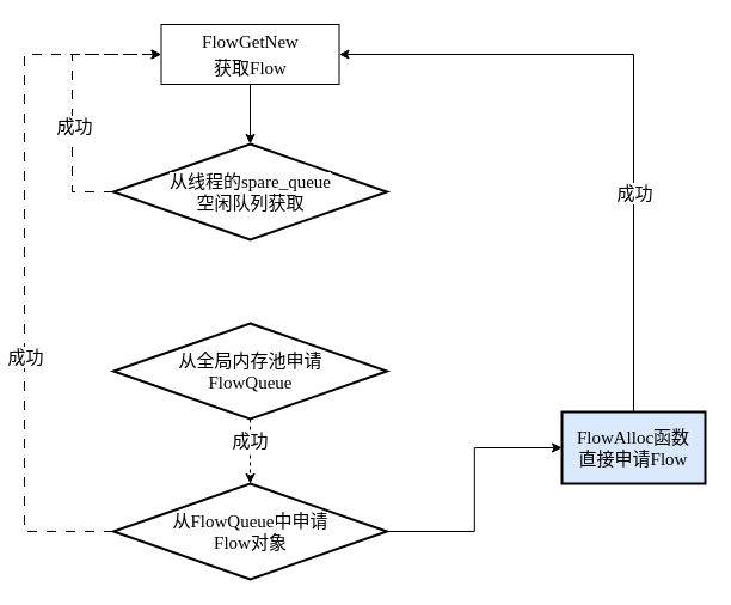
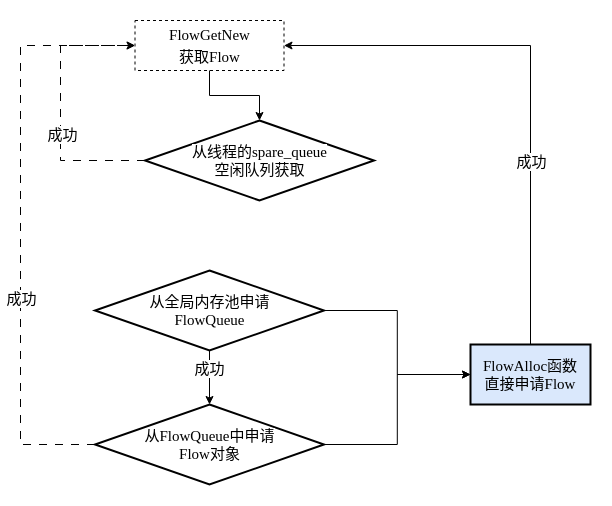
  <mxCell id="0" />
  <mxCell id="1" parent="0" />
  <mxCell id="2" value="" style="edgeStyle=orthogonalEdgeStyle;rounded=0;orthogonalLoop=1;jettySize=auto;html=1;fontFamily=Times New Roman;fontSize=15;" edge="1" parent="1" source="3" target="6"><mxGeometry relative="1" as="geometry" /></mxCell>
- <mxCell id="3" value="&lt;div style=&quot;background-color: rgb(255, 255, 255); line-height: 22px; white-space: pre;&quot;&gt;FlowGetNew&lt;br&gt;获取Flow&lt;/div&gt;" style="rounded=0;whiteSpace=wrap;html=1;fillColor=none;fontFamily=Times New Roman;fontSize=15;" parent="1" vertex="1"><mxGeometry x="134.5" y="20" width="149" height="50" as="geometry" /></mxCell>
+ <mxCell id="3" value="&lt;div style=&quot;background-color: rgb(255, 255, 255); line-height: 22px; white-space: pre;&quot;&gt;FlowGetNew&lt;br&gt;获取Flow&lt;/div&gt;" style="rounded=0;whiteSpace=wrap;html=1;fillColor=none;fontFamily=Times New Roman;fontSize=15;dashed=1;" parent="1" vertex="1"><mxGeometry x="134.5" y="20" width="149" height="50" as="geometry" /></mxCell>
  <mxCell id="4" style="edgeStyle=orthogonalEdgeStyle;rounded=0;orthogonalLoop=1;jettySize=auto;html=1;exitX=0;exitY=0.5;exitDx=0;exitDy=0;exitPerimeter=0;entryX=0;entryY=0.5;entryDx=0;entryDy=0;fontFamily=Times New Roman;fontSize=15;dashed=1;dashPattern=8 8;" edge="1" parent="1" source="6" target="3"><mxGeometry relative="1" as="geometry"><Array as="points"><mxPoint x="60" y="160" /><mxPoint x="60" y="45" /></Array></mxGeometry></mxCell>
  <mxCell id="5" value="成功" style="edgeLabel;html=1;align=center;verticalAlign=middle;resizable=0;points=[];fontFamily=Times New Roman;fontSize=15;" vertex="1" connectable="0" parent="4"><mxGeometry x="-0.192" y="-1" relative="1" as="geometry"><mxPoint as="offset" /></mxGeometry></mxCell>
- <mxCell id="6" value="&lt;span style=&quot;white-space: pre; background-color: rgb(255, 255, 255);&quot;&gt;从线程的spare_queue&lt;/span&gt;&lt;br style=&quot;white-space: pre;&quot;&gt;&lt;span style=&quot;white-space: pre; background-color: rgb(255, 255, 255);&quot;&gt;空闲队列获取&lt;/span&gt;" style="strokeWidth=2;html=1;shape=mxgraph.flowchart.decision;whiteSpace=wrap;fontFamily=Times New Roman;fontSize=15;" vertex="1" parent="1"><mxGeometry x="94.5" y="120" width="229" height="80" as="geometry" /></mxCell>
- <mxCell id="7" value="" style="edgeStyle=orthogonalEdgeStyle;rounded=0;orthogonalLoop=1;jettySize=auto;html=1;dashed=1;" edge="1" parent="1" source="10" target="14"><mxGeometry relative="1" as="geometry" /></mxCell>
+ <mxCell id="6" value="&lt;span style=&quot;white-space: pre; background-color: rgb(255, 255, 255);&quot;&gt;从线程的spare_queue&lt;/span&gt;&lt;br style=&quot;white-space: pre;&quot;&gt;&lt;span style=&quot;white-space: pre; background-color: rgb(255, 255, 255);&quot;&gt;空闲队列获取&lt;/span&gt;" style="strokeWidth=2;html=1;shape=mxgraph.flowchart.decision;whiteSpace=wrap;fontFamily=Times New Roman;fontSize=15;" vertex="1" parent="1"><mxGeometry x="144.5" y="120" width="229" height="80" as="geometry" /></mxCell>
+ <mxCell id="7" value="" style="edgeStyle=orthogonalEdgeStyle;rounded=0;orthogonalLoop=1;jettySize=auto;html=1;" edge="1" parent="1" source="10" target="14"><mxGeometry relative="1" as="geometry" /></mxCell>
  <mxCell id="8" value="成功" style="edgeLabel;html=1;align=center;verticalAlign=middle;resizable=0;points=[];fontSize=15;" vertex="1" connectable="0" parent="7"><mxGeometry x="-0.362" y="-1" relative="1" as="geometry"><mxPoint as="offset" /></mxGeometry></mxCell>
+ <mxCell id="9" style="edgeStyle=orthogonalEdgeStyle;rounded=0;orthogonalLoop=1;jettySize=auto;html=1;exitX=1;exitY=0.5;exitDx=0;exitDy=0;exitPerimeter=0;entryX=0;entryY=0.5;entryDx=0;entryDy=0;" edge="1" parent="1" source="10" target="17"><mxGeometry relative="1" as="geometry" /></mxCell>
  <mxCell id="10" value="&lt;span style=&quot;white-space: pre; background-color: rgb(255, 255, 255);&quot;&gt;从全局内存池申请&lt;br/&gt;FlowQueue&lt;/span&gt;" style="strokeWidth=2;html=1;shape=mxgraph.flowchart.decision;whiteSpace=wrap;fontFamily=Times New Roman;fontSize=15;" vertex="1" parent="1"><mxGeometry x="94.5" y="270" width="229" height="80" as="geometry" /></mxCell>
- <mxCell id="11" style="edgeStyle=orthogonalEdgeStyle;rounded=0;orthogonalLoop=1;jettySize=auto;html=1;exitX=0;exitY=0.5;exitDx=0;exitDy=0;exitPerimeter=0;entryX=0;entryY=0.5;entryDx=0;entryDy=0;dashed=1;dashPattern=8 8;" edge="1" parent="1" source="14" target="3"><mxGeometry relative="1" as="geometry"><Array as="points"><mxPoint x="20" y="444" /><mxPoint x="20" y="45" /></Array></mxGeometry></mxCell>
+ <mxCell id="11" style="edgeStyle=orthogonalEdgeStyle;rounded=0;orthogonalLoop=1;jettySize=auto;html=1;exitX=0;exitY=0.5;exitDx=0;exitDy=0;exitPerimeter=0;entryX=0;entryY=0.5;entryDx=0;entryDy=0;dashed=1;dashPattern=8 8;endArrow=open;" edge="1" parent="1" source="14" target="3"><mxGeometry relative="1" as="geometry"><Array as="points"><mxPoint x="20" y="444" /><mxPoint x="20" y="45" /></Array></mxGeometry></mxCell>
  <mxCell id="12" value="成功" style="edgeLabel;html=1;align=center;verticalAlign=middle;resizable=0;points=[];fontSize=15;" vertex="1" connectable="0" parent="11"><mxGeometry x="-0.247" relative="1" as="geometry"><mxPoint as="offset" /></mxGeometry></mxCell>
  <mxCell id="13" value="" style="edgeStyle=orthogonalEdgeStyle;rounded=0;orthogonalLoop=1;jettySize=auto;html=1;" edge="1" parent="1" source="14" target="17"><mxGeometry relative="1" as="geometry" /></mxCell>
  <mxCell id="14" value="&lt;span style=&quot;white-space: pre; background-color: rgb(255, 255, 255);&quot;&gt;从FlowQueue中申请&lt;br/&gt;Flow对象&lt;/span&gt;" style="strokeWidth=2;html=1;shape=mxgraph.flowchart.decision;whiteSpace=wrap;fontFamily=Times New Roman;fontSize=15;" vertex="1" parent="1"><mxGeometry x="94.5" y="404" width="229" height="80" as="geometry" /></mxCell>
  <mxCell id="15" style="edgeStyle=orthogonalEdgeStyle;rounded=0;orthogonalLoop=1;jettySize=auto;html=1;exitX=0.5;exitY=0;exitDx=0;exitDy=0;entryX=1;entryY=0.5;entryDx=0;entryDy=0;dashed=0;dashPattern=8 8;" edge="1" parent="1" source="17" target="3"><mxGeometry relative="1" as="geometry" /></mxCell>
  <mxCell id="16" value="成功" style="edgeLabel;html=1;align=center;verticalAlign=middle;resizable=0;points=[];fontSize=15;" vertex="1" connectable="0" parent="15"><mxGeometry x="-0.325" relative="1" as="geometry"><mxPoint as="offset" /></mxGeometry></mxCell>
  <mxCell id="17" value="FlowAlloc函数&lt;br&gt;直接申请Flow" style="whiteSpace=wrap;html=1;fontSize=15;fontFamily=Times New Roman;strokeWidth=2;fillColor=#dae8fc;" vertex="1" parent="1"><mxGeometry x="470" y="344" width="120" height="60" as="geometry" /></mxCell>
